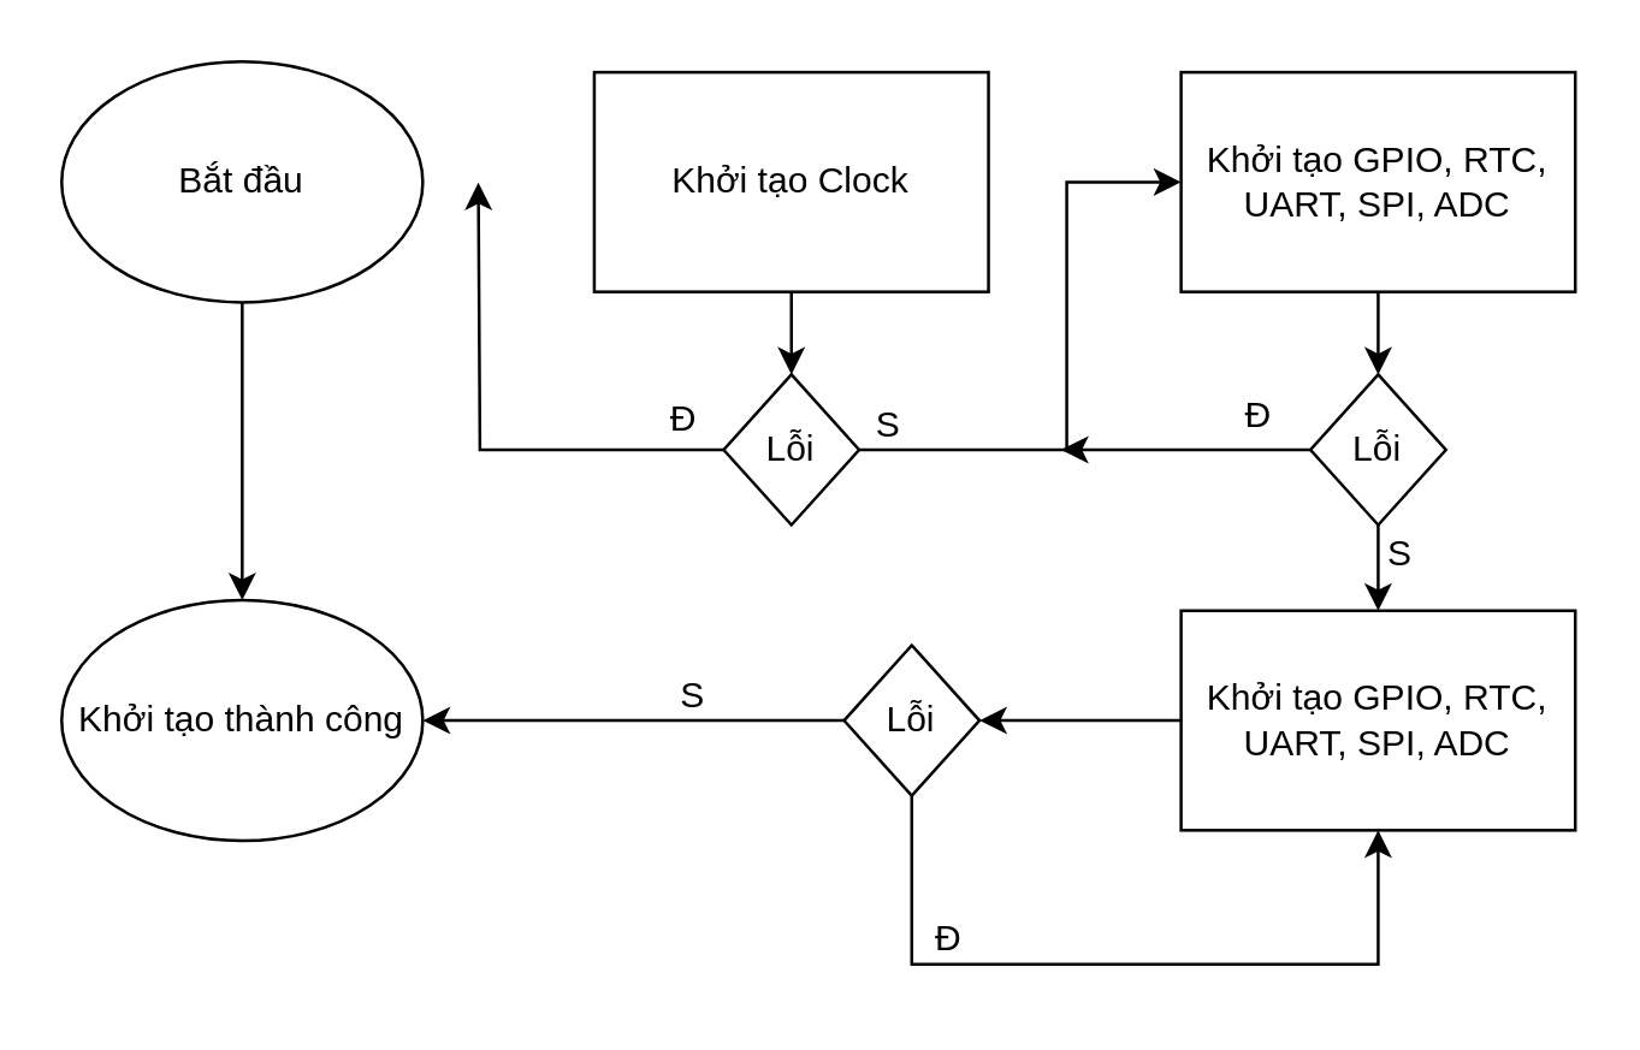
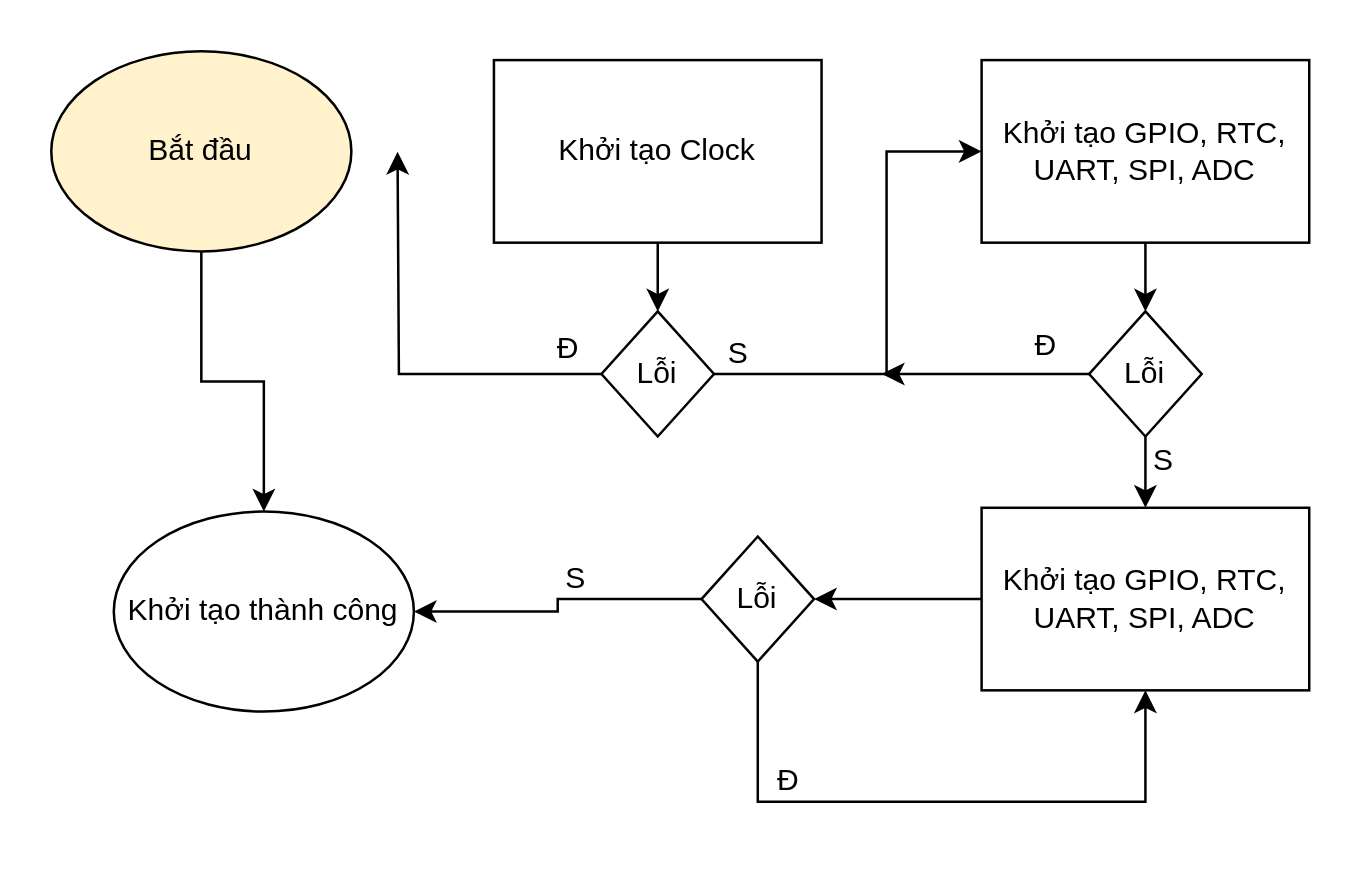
  <mxCell id="0" />
  <mxCell id="1" parent="0" />
  <mxCell id="2" style="edgeStyle=orthogonalEdgeStyle;rounded=0;orthogonalLoop=1;jettySize=auto;html=1;" edge="1" parent="1" source="3" target="10"><mxGeometry relative="1" as="geometry" /></mxCell>
- <mxCell id="3" value="Bắt đầu" style="ellipse;whiteSpace=wrap;html=1;" vertex="1" parent="1"><mxGeometry x="20" y="20" width="120" height="80" as="geometry" /></mxCell>
+ <mxCell id="3" value="Bắt đầu" style="ellipse;whiteSpace=wrap;html=1;fillColor=#fff2cc;" vertex="1" parent="1"><mxGeometry x="20" y="20" width="120" height="80" as="geometry" /></mxCell>
  <mxCell id="4" style="edgeStyle=orthogonalEdgeStyle;rounded=0;orthogonalLoop=1;jettySize=auto;html=1;entryX=0.5;entryY=0;entryDx=0;entryDy=0;" edge="1" parent="1" source="5" target="13"><mxGeometry relative="1" as="geometry" /></mxCell>
  <mxCell id="5" value="Khởi tạo Clock" style="rounded=0;whiteSpace=wrap;html=1;" vertex="1" parent="1"><mxGeometry x="197" y="23.5" width="131" height="73" as="geometry" /></mxCell>
  <mxCell id="6" style="edgeStyle=orthogonalEdgeStyle;rounded=0;orthogonalLoop=1;jettySize=auto;html=1;" edge="1" parent="1" source="7" target="16"><mxGeometry relative="1" as="geometry" /></mxCell>
  <mxCell id="7" value="Khởi tạo GPIO, RTC, UART, SPI, ADC" style="rounded=0;whiteSpace=wrap;html=1;" vertex="1" parent="1"><mxGeometry x="392" y="23.5" width="131" height="73" as="geometry" /></mxCell>
  <mxCell id="8" style="edgeStyle=orthogonalEdgeStyle;rounded=0;orthogonalLoop=1;jettySize=auto;html=1;entryX=1;entryY=0.5;entryDx=0;entryDy=0;" edge="1" parent="1" source="9" target="19"><mxGeometry relative="1" as="geometry" /></mxCell>
  <mxCell id="9" value="Khởi tạo GPIO, RTC, UART, SPI, ADC" style="rounded=0;whiteSpace=wrap;html=1;" vertex="1" parent="1"><mxGeometry x="392" y="202.5" width="131" height="73" as="geometry" /></mxCell>
- <mxCell id="10" value="Khởi tạo thành công" style="ellipse;whiteSpace=wrap;html=1;" vertex="1" parent="1"><mxGeometry x="20" y="199" width="120" height="80" as="geometry" /></mxCell>
+ <mxCell id="10" value="Khởi tạo thành công" style="ellipse;whiteSpace=wrap;html=1;" vertex="1" parent="1"><mxGeometry x="45" y="204" width="120" height="80" as="geometry" /></mxCell>
  <mxCell id="11" style="edgeStyle=orthogonalEdgeStyle;rounded=0;orthogonalLoop=1;jettySize=auto;html=1;exitX=0;exitY=0.5;exitDx=0;exitDy=0;" edge="1" parent="1" source="13"><mxGeometry relative="1" as="geometry"><mxPoint x="158.463" y="60.185" as="targetPoint" /></mxGeometry></mxCell>
  <mxCell id="12" style="edgeStyle=orthogonalEdgeStyle;rounded=0;orthogonalLoop=1;jettySize=auto;html=1;entryX=0;entryY=0.5;entryDx=0;entryDy=0;" edge="1" parent="1" source="13" target="7"><mxGeometry relative="1" as="geometry"><mxPoint x="348.463" y="50.185" as="targetPoint" /><Array as="points"><mxPoint x="354" y="149" /><mxPoint x="354" y="60" /></Array></mxGeometry></mxCell>
  <mxCell id="13" value="Lỗi" style="rhombus;whiteSpace=wrap;html=1;" vertex="1" parent="1"><mxGeometry x="240" y="124" width="45" height="50" as="geometry" /></mxCell>
  <mxCell id="14" style="edgeStyle=orthogonalEdgeStyle;rounded=0;orthogonalLoop=1;jettySize=auto;html=1;" edge="1" parent="1" source="16"><mxGeometry relative="1" as="geometry"><mxPoint x="352.099" y="149" as="targetPoint" /></mxGeometry></mxCell>
  <mxCell id="15" style="edgeStyle=orthogonalEdgeStyle;rounded=0;orthogonalLoop=1;jettySize=auto;html=1;exitX=0.5;exitY=1;exitDx=0;exitDy=0;entryX=0.5;entryY=0;entryDx=0;entryDy=0;" edge="1" parent="1" source="16" target="9"><mxGeometry relative="1" as="geometry" /></mxCell>
  <mxCell id="16" value="Lỗi" style="rhombus;whiteSpace=wrap;html=1;" vertex="1" parent="1"><mxGeometry x="435" y="124" width="45" height="50" as="geometry" /></mxCell>
  <mxCell id="17" style="edgeStyle=orthogonalEdgeStyle;rounded=0;orthogonalLoop=1;jettySize=auto;html=1;entryX=0.5;entryY=1;entryDx=0;entryDy=0;" edge="1" parent="1" source="19" target="9"><mxGeometry relative="1" as="geometry"><Array as="points"><mxPoint x="303" y="320" /><mxPoint x="458" y="320" /></Array></mxGeometry></mxCell>
  <mxCell id="18" style="edgeStyle=orthogonalEdgeStyle;rounded=0;orthogonalLoop=1;jettySize=auto;html=1;entryX=1;entryY=0.5;entryDx=0;entryDy=0;" edge="1" parent="1" source="19" target="10"><mxGeometry relative="1" as="geometry" /></mxCell>
  <mxCell id="19" value="Lỗi" style="rhombus;whiteSpace=wrap;html=1;" vertex="1" parent="1"><mxGeometry x="280" y="214" width="45" height="50" as="geometry" /></mxCell>
  <mxCell id="20" value="Đ" style="text;html=1;strokeColor=none;fillColor=none;align=center;verticalAlign=middle;whiteSpace=wrap;rounded=0;" vertex="1" parent="1"><mxGeometry x="197" y="124" width="60" height="30" as="geometry" /></mxCell>
  <mxCell id="21" value="S" style="text;html=1;strokeColor=none;fillColor=none;align=center;verticalAlign=middle;whiteSpace=wrap;rounded=0;" vertex="1" parent="1"><mxGeometry x="265" y="126" width="60" height="30" as="geometry" /></mxCell>
  <mxCell id="22" value="Đ" style="text;html=1;strokeColor=none;fillColor=none;align=center;verticalAlign=middle;whiteSpace=wrap;rounded=0;" vertex="1" parent="1"><mxGeometry x="388" y="126" width="60" height="24" as="geometry" /></mxCell>
  <mxCell id="23" value="S" style="text;html=1;strokeColor=none;fillColor=none;align=center;verticalAlign=middle;whiteSpace=wrap;rounded=0;" vertex="1" parent="1"><mxGeometry x="435" y="169" width="60" height="30" as="geometry" /></mxCell>
  <mxCell id="24" value="S" style="text;html=1;strokeColor=none;fillColor=none;align=center;verticalAlign=middle;whiteSpace=wrap;rounded=0;" vertex="1" parent="1"><mxGeometry x="200" y="216" width="60" height="30" as="geometry" /></mxCell>
  <mxCell id="25" value="Đ" style="text;html=1;strokeColor=none;fillColor=none;align=center;verticalAlign=middle;whiteSpace=wrap;rounded=0;" vertex="1" parent="1"><mxGeometry x="285" y="297" width="60" height="30" as="geometry" /></mxCell>
